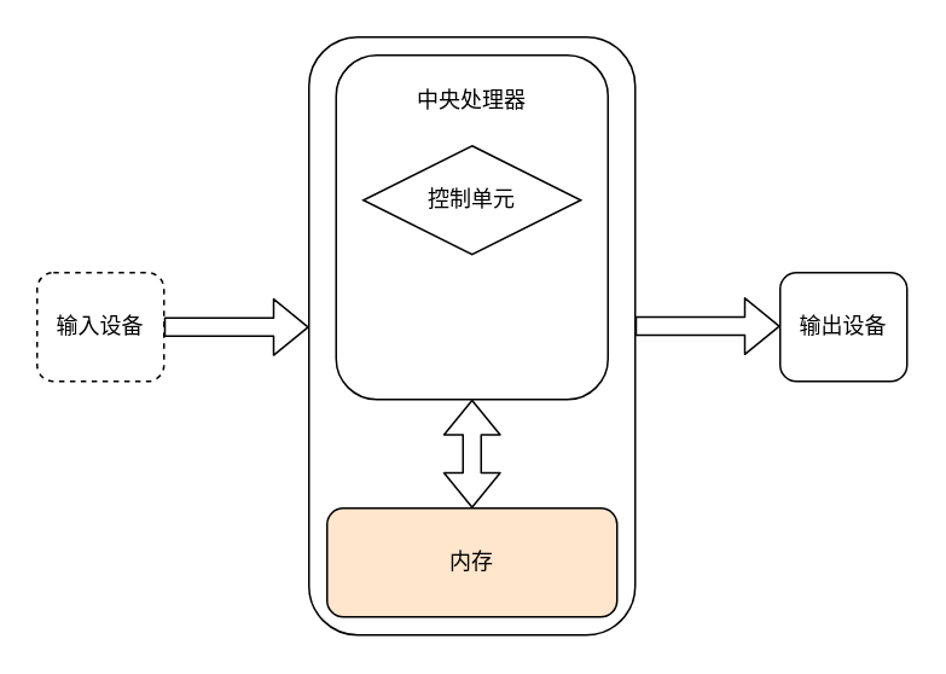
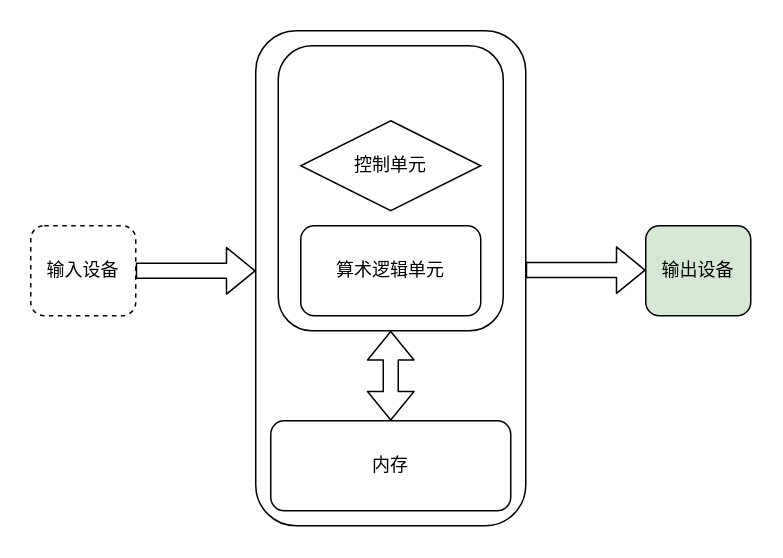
  <mxCell id="0" />
  <mxCell id="1" parent="0" />
  <mxCell id="2" value="" style="rounded=1;whiteSpace=wrap;html=1;" vertex="1" parent="1"><mxGeometry x="170" y="20" width="180" height="330" as="geometry" /></mxCell>
  <mxCell id="3" value="" style="rounded=1;whiteSpace=wrap;html=1;" vertex="1" parent="1"><mxGeometry x="185" y="30" width="150" height="190" as="geometry" /></mxCell>
- <mxCell id="4" value="内存" style="rounded=1;whiteSpace=wrap;html=1;fillColor=#ffe6cc;" vertex="1" parent="1"><mxGeometry x="180" y="280" width="160" height="60" as="geometry" /></mxCell>
+ <mxCell id="4" value="内存" style="rounded=1;whiteSpace=wrap;html=1;" vertex="1" parent="1"><mxGeometry x="180" y="280" width="160" height="60" as="geometry" /></mxCell>
+ <mxCell id="5" value="算术逻辑单元" style="rounded=1;whiteSpace=wrap;html=1;" vertex="1" parent="1"><mxGeometry x="200" y="150" width="120" height="60" as="geometry" /></mxCell>
  <mxCell id="6" value="控制单元" style="rhombus;whiteSpace=wrap;html=1;" vertex="1" parent="1"><mxGeometry x="200" y="80" width="120" height="60" as="geometry" /></mxCell>
- <mxCell id="7" value="中央处理器" style="text;html=1;strokeColor=none;fillColor=none;align=center;verticalAlign=middle;whiteSpace=wrap;rounded=0;" vertex="1" parent="1"><mxGeometry x="220" y="40" width="80" height="30" as="geometry" /></mxCell>
  <mxCell id="8" value="" style="shape=flexArrow;endArrow=classic;startArrow=classic;html=1;entryX=0.5;entryY=1;entryDx=0;entryDy=0;" edge="1" parent="1" target="3"><mxGeometry width="100" height="100" relative="1" as="geometry"><mxPoint x="260" y="280" as="sourcePoint" /><mxPoint x="330" y="220" as="targetPoint" /></mxGeometry></mxCell>
  <mxCell id="9" value="输入设备" style="rounded=1;whiteSpace=wrap;html=1;dashed=1;" vertex="1" parent="1"><mxGeometry x="20" y="150" width="70" height="60" as="geometry" /></mxCell>
- <mxCell id="10" value="输出设备" style="rounded=1;whiteSpace=wrap;html=1;" vertex="1" parent="1"><mxGeometry x="430" y="150" width="70" height="60" as="geometry" /></mxCell>
+ <mxCell id="10" value="输出设备" style="rounded=1;whiteSpace=wrap;html=1;fillColor=#d5e8d4;" vertex="1" parent="1"><mxGeometry x="430" y="150" width="70" height="60" as="geometry" /></mxCell>
  <mxCell id="11" value="" style="shape=flexArrow;endArrow=classic;html=1;exitX=1;exitY=0.5;exitDx=0;exitDy=0;entryX=0;entryY=0.485;entryDx=0;entryDy=0;entryPerimeter=0;" edge="1" parent="1" source="9" target="2"><mxGeometry width="50" height="50" relative="1" as="geometry"><mxPoint x="90" y="290" as="sourcePoint" /><mxPoint x="140" y="240" as="targetPoint" /></mxGeometry></mxCell>
  <mxCell id="12" value="" style="shape=flexArrow;endArrow=classic;html=1;exitX=1;exitY=0.5;exitDx=0;exitDy=0;entryX=0;entryY=0.485;entryDx=0;entryDy=0;entryPerimeter=0;" edge="1" parent="1"><mxGeometry width="50" height="50" relative="1" as="geometry"><mxPoint x="350" y="179.5" as="sourcePoint" /><mxPoint x="430" y="179.55" as="targetPoint" /></mxGeometry></mxCell>
